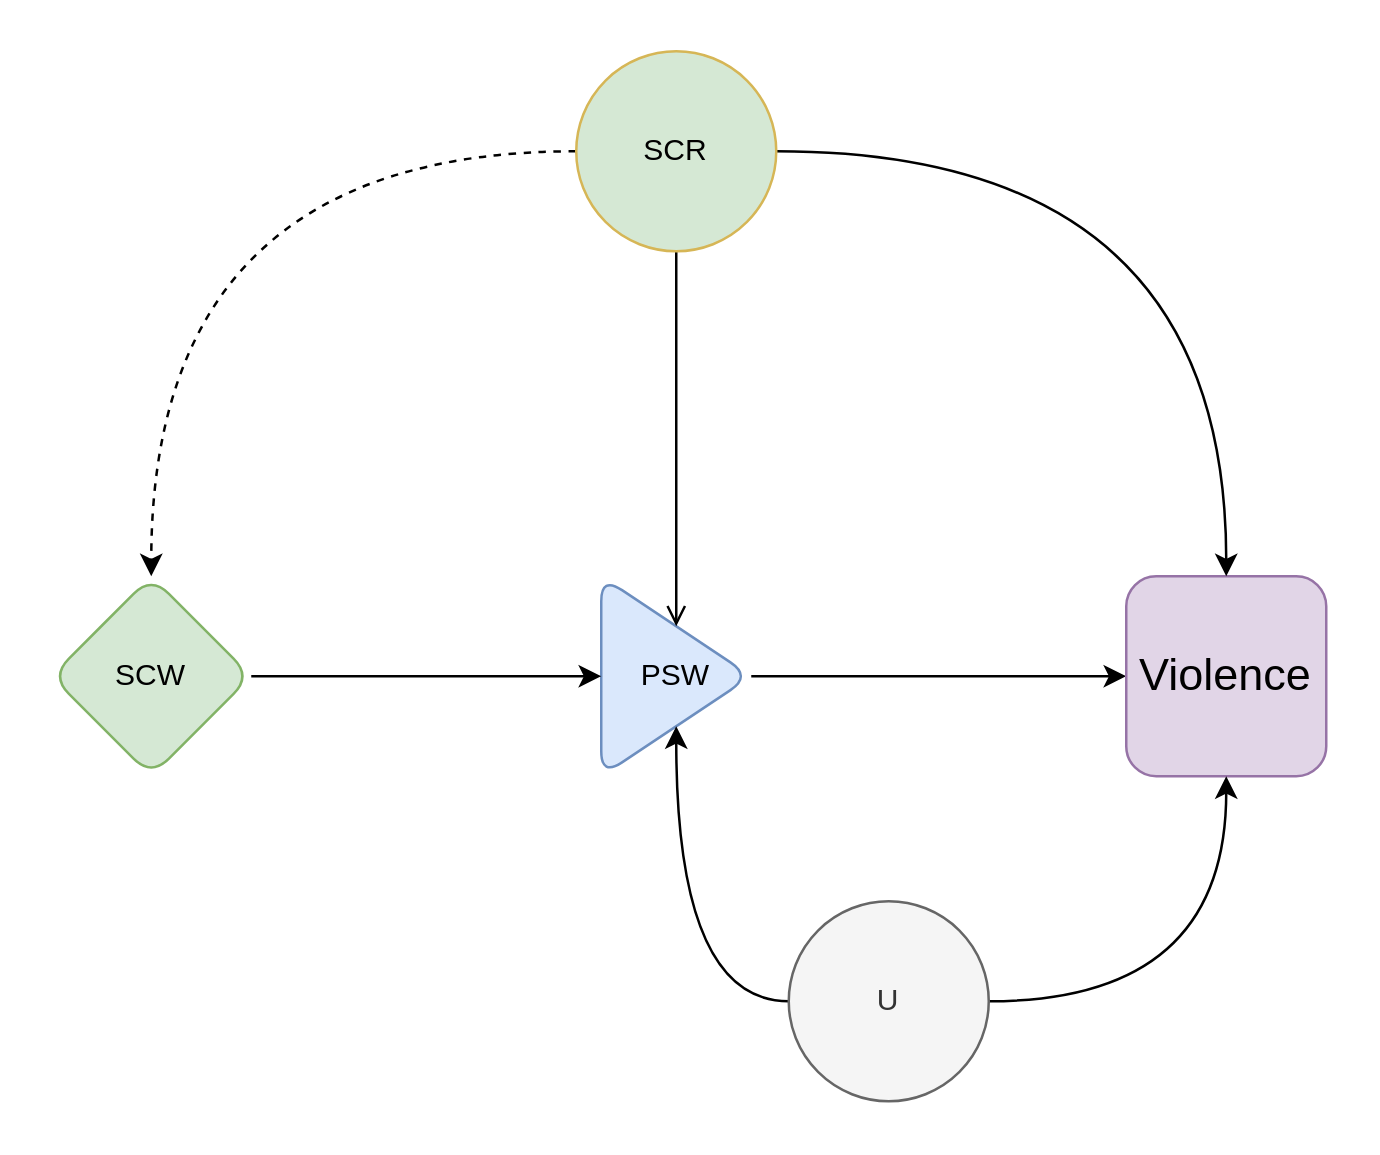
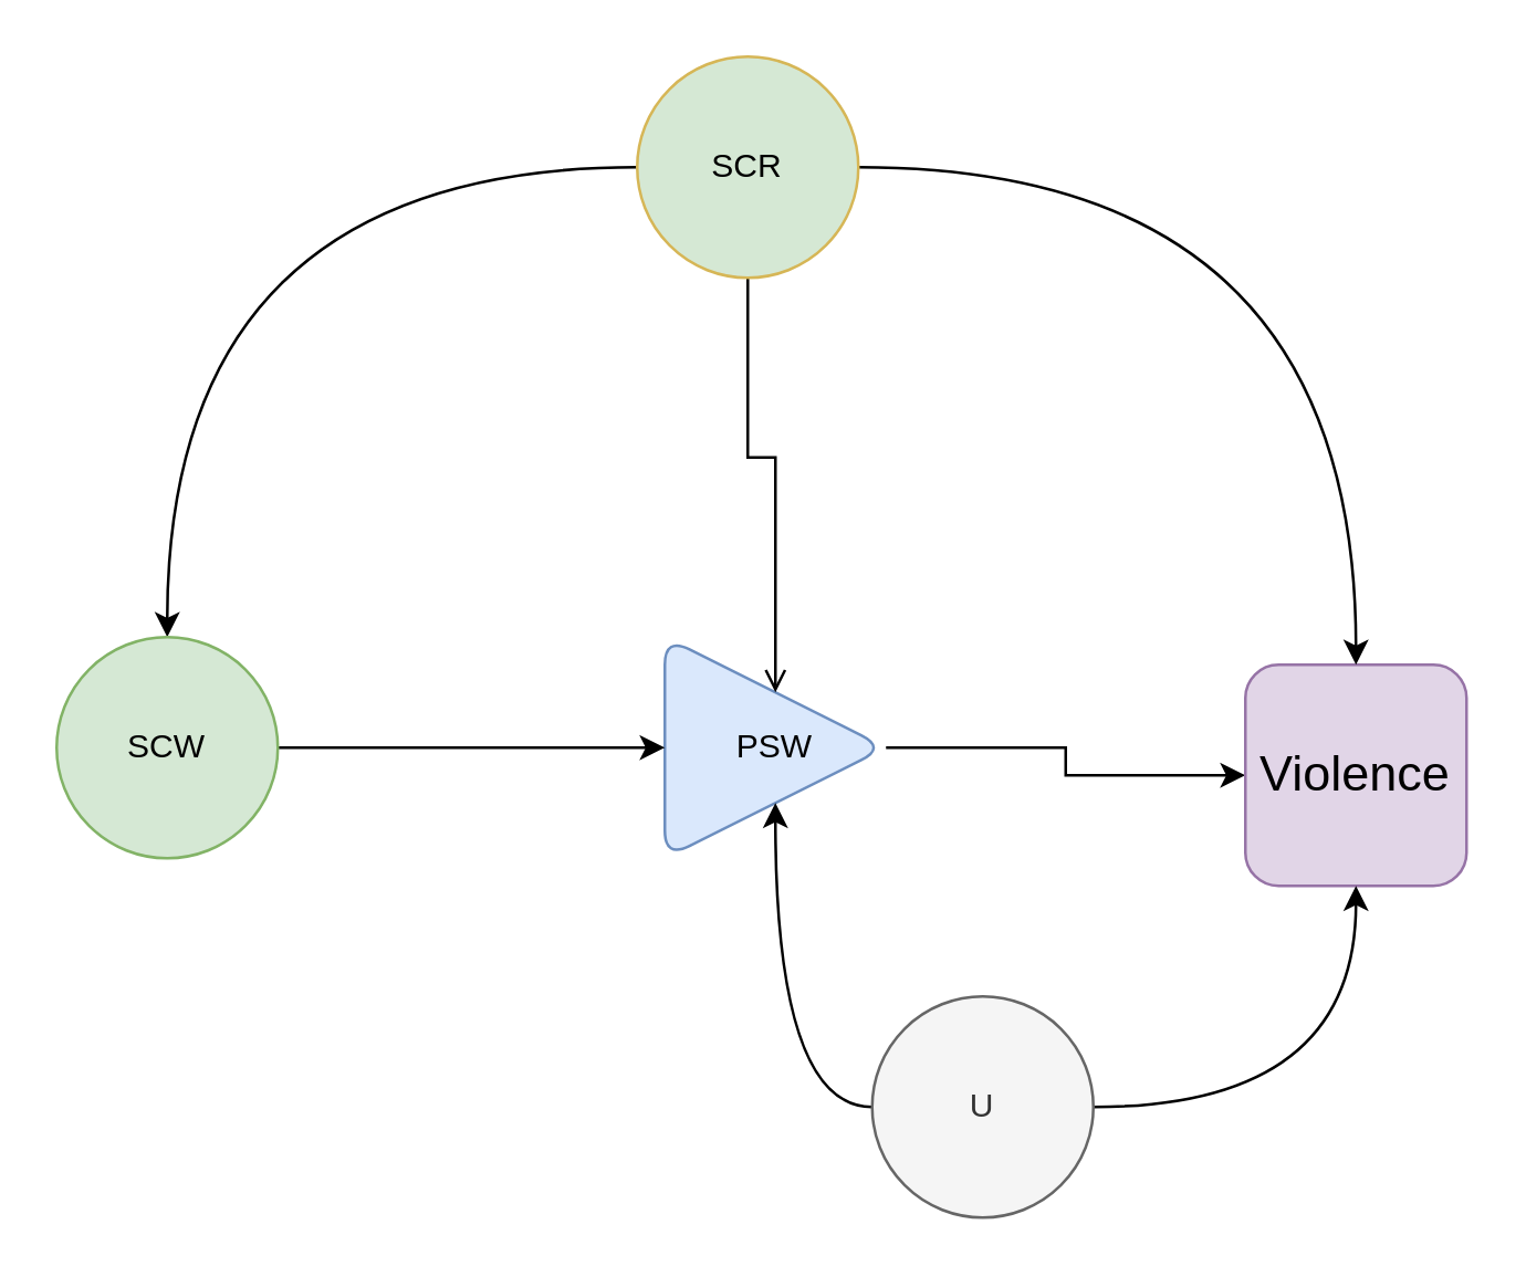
  <mxCell id="0" />
  <mxCell id="1" parent="0" />
  <mxCell id="2" style="edgeStyle=orthogonalEdgeStyle;rounded=0;orthogonalLoop=1;jettySize=auto;html=1;exitX=1;exitY=0.5;exitDx=0;exitDy=0;entryX=0;entryY=0.5;entryDx=0;entryDy=0;" edge="1" parent="1" source="3" target="4"><mxGeometry relative="1" as="geometry" /></mxCell>
- <mxCell id="3" value="PSW" style="triangle;whiteSpace=wrap;html=1;fillColor=#dae8fc;strokeColor=#6c8ebf;gradientColor=none;strokeWidth=1;rounded=1;" vertex="1" parent="1"><mxGeometry x="240" y="230" width="60" height="80" as="geometry" /></mxCell>
- <mxCell id="4" value="&lt;font style=&quot;font-size: 18px&quot;&gt;Violence&lt;/font&gt;" style="whiteSpace=wrap;html=1;aspect=fixed;fillColor=#e1d5e7;strokeColor=#9673a6;rounded=1;" vertex="1" parent="1"><mxGeometry x="450" y="230" width="80" height="80" as="geometry" /></mxCell>
+ <mxCell id="3" value="PSW" style="triangle;whiteSpace=wrap;html=1;fillColor=#dae8fc;strokeColor=#6c8ebf;gradientColor=none;strokeWidth=1;rounded=1;" vertex="1" parent="1"><mxGeometry x="240" y="230" width="80" height="80" as="geometry" /></mxCell>
+ <mxCell id="4" value="&lt;font style=&quot;font-size: 18px&quot;&gt;Violence&lt;/font&gt;" style="whiteSpace=wrap;html=1;aspect=fixed;fillColor=#e1d5e7;strokeColor=#9673a6;rounded=1;" vertex="1" parent="1"><mxGeometry x="450" y="240" width="80" height="80" as="geometry" /></mxCell>
  <mxCell id="5" style="edgeStyle=orthogonalEdgeStyle;curved=1;orthogonalLoop=1;jettySize=auto;html=1;exitX=0;exitY=0.5;exitDx=0;exitDy=0;entryX=0.5;entryY=1;entryDx=0;entryDy=0;strokeColor=#000000;" edge="1" parent="1" source="7" target="3"><mxGeometry relative="1" as="geometry" /></mxCell>
  <mxCell id="6" style="edgeStyle=orthogonalEdgeStyle;curved=1;orthogonalLoop=1;jettySize=auto;html=1;exitX=1;exitY=0.5;exitDx=0;exitDy=0;entryX=0.5;entryY=1;entryDx=0;entryDy=0;strokeColor=#000000;" edge="1" parent="1" source="7" target="4"><mxGeometry relative="1" as="geometry" /></mxCell>
  <mxCell id="7" value="U" style="ellipse;whiteSpace=wrap;html=1;aspect=fixed;fillColor=#f5f5f5;strokeColor=#666666;fontColor=#333333;" vertex="1" parent="1"><mxGeometry x="315" y="360" width="80" height="80" as="geometry" /></mxCell>
  <mxCell id="8" style="edgeStyle=orthogonalEdgeStyle;rounded=0;orthogonalLoop=1;jettySize=auto;html=1;exitX=1;exitY=0.5;exitDx=0;exitDy=0;entryX=0;entryY=0.5;entryDx=0;entryDy=0;" edge="1" parent="1" source="13" target="3"><mxGeometry relative="1" as="geometry"><mxPoint x="90" y="270" as="sourcePoint" /></mxGeometry></mxCell>
  <mxCell id="9" style="edgeStyle=orthogonalEdgeStyle;rounded=0;orthogonalLoop=1;jettySize=auto;html=1;exitX=0.5;exitY=1;exitDx=0;exitDy=0;entryX=0.5;entryY=0;entryDx=0;entryDy=0;endArrow=open;" edge="1" parent="1" source="12" target="3"><mxGeometry relative="1" as="geometry" /></mxCell>
- <mxCell id="10" style="edgeStyle=orthogonalEdgeStyle;orthogonalLoop=1;jettySize=auto;html=1;exitX=0;exitY=0.5;exitDx=0;exitDy=0;entryX=0.5;entryY=0;entryDx=0;entryDy=0;curved=1;dashed=1;" edge="1" parent="1" source="12" target="13"><mxGeometry relative="1" as="geometry"><mxPoint x="50" y="230" as="targetPoint" /></mxGeometry></mxCell>
+ <mxCell id="10" style="edgeStyle=orthogonalEdgeStyle;orthogonalLoop=1;jettySize=auto;html=1;exitX=0;exitY=0.5;exitDx=0;exitDy=0;entryX=0.5;entryY=0;entryDx=0;entryDy=0;curved=1;" edge="1" parent="1" source="12" target="13"><mxGeometry relative="1" as="geometry"><mxPoint x="50" y="230" as="targetPoint" /></mxGeometry></mxCell>
  <mxCell id="11" style="edgeStyle=orthogonalEdgeStyle;orthogonalLoop=1;jettySize=auto;html=1;exitX=1;exitY=0.5;exitDx=0;exitDy=0;entryX=0.5;entryY=0;entryDx=0;entryDy=0;strokeColor=#000000;curved=1;" edge="1" parent="1" source="12" target="4"><mxGeometry relative="1" as="geometry" /></mxCell>
  <mxCell id="12" value="SCR" style="ellipse;whiteSpace=wrap;html=1;aspect=fixed;fillColor=#d5e8d4;strokeColor=#d6b656;" vertex="1" parent="1"><mxGeometry x="230" y="20" width="80" height="80" as="geometry" /></mxCell>
- <mxCell id="13" value="SCW" style="rhombus;whiteSpace=wrap;html=1;fillColor=#d5e8d4;strokeColor=#82b366;rounded=1;" vertex="1" parent="1"><mxGeometry x="20" y="230" width="80" height="80" as="geometry" /></mxCell>
+ <mxCell id="13" value="SCW" style="ellipse;whiteSpace=wrap;html=1;fillColor=#d5e8d4;strokeColor=#82b366;" vertex="1" parent="1"><mxGeometry x="20" y="230" width="80" height="80" as="geometry" /></mxCell>
